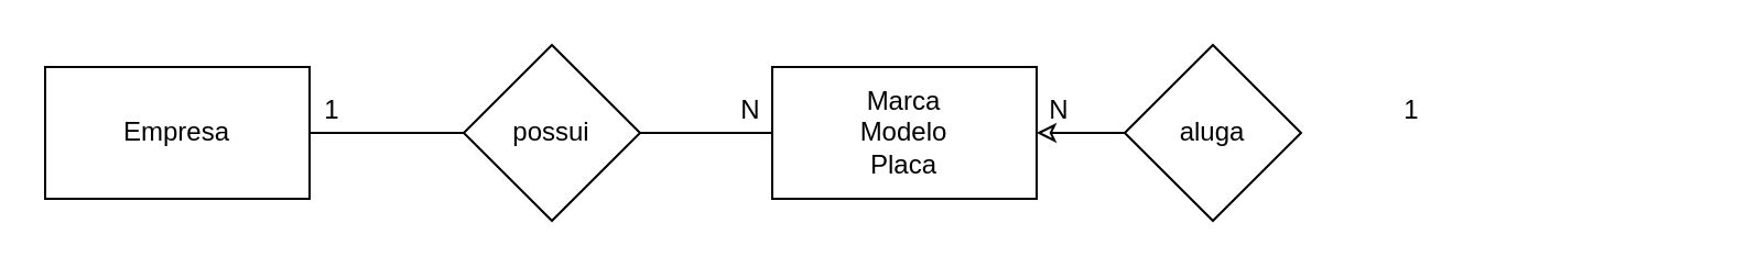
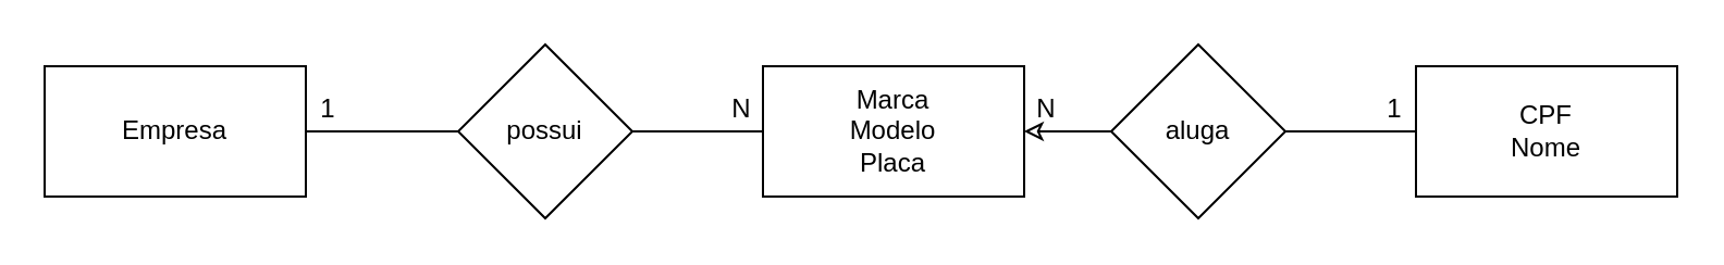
  <mxCell id="0" />
  <mxCell id="1" parent="0" />
  <mxCell id="2" style="edgeStyle=orthogonalEdgeStyle;rounded=0;orthogonalLoop=1;jettySize=auto;html=1;exitX=1;exitY=0.5;exitDx=0;exitDy=0;endArrow=none;endFill=0;" parent="1" source="3" edge="1"><mxGeometry relative="1" as="geometry"><mxPoint x="210" y="60" as="targetPoint" /></mxGeometry></mxCell>
  <mxCell id="3" value="Empresa" style="rounded=0;whiteSpace=wrap;html=1;" parent="1" vertex="1"><mxGeometry x="20" y="30" width="120" height="60" as="geometry" /></mxCell>
  <mxCell id="4" style="edgeStyle=orthogonalEdgeStyle;rounded=0;orthogonalLoop=1;jettySize=auto;html=1;exitX=1;exitY=0.5;exitDx=0;exitDy=0;entryX=0;entryY=0.5;entryDx=0;entryDy=0;endArrow=none;endFill=0;" parent="1" source="5" target="7" edge="1"><mxGeometry relative="1" as="geometry" /></mxCell>
  <mxCell id="5" value="possui" style="rhombus;whiteSpace=wrap;html=1;" parent="1" vertex="1"><mxGeometry x="210" y="20" width="80" height="80" as="geometry" /></mxCell>
  <mxCell id="6" value="1" style="text;html=1;align=center;verticalAlign=middle;resizable=0;points=[];autosize=1;" parent="1" vertex="1"><mxGeometry x="140" y="40" width="20" height="20" as="geometry" /></mxCell>
  <mxCell id="7" value="&lt;span&gt;Marca&lt;/span&gt;&lt;br&gt;&lt;span&gt;Modelo&lt;/span&gt;&lt;br&gt;&lt;span&gt;Placa&lt;/span&gt;" style="rounded=0;whiteSpace=wrap;html=1;" parent="1" vertex="1"><mxGeometry x="350" y="30" width="120" height="60" as="geometry" /></mxCell>
  <mxCell id="8" value="N" style="text;html=1;align=center;verticalAlign=middle;resizable=0;points=[];autosize=1;" parent="1" vertex="1"><mxGeometry x="330" y="40" width="20" height="20" as="geometry" /></mxCell>
+ <mxCell id="9" value="CPF&lt;br&gt;Nome" style="rounded=0;whiteSpace=wrap;html=1;" parent="1" vertex="1"><mxGeometry x="650" y="30" width="120" height="60" as="geometry" /></mxCell>
+ <mxCell id="10" style="edgeStyle=orthogonalEdgeStyle;rounded=0;orthogonalLoop=1;jettySize=auto;html=1;exitX=1;exitY=0.5;exitDx=0;exitDy=0;entryX=0;entryY=0.5;entryDx=0;entryDy=0;endArrow=none;endFill=0;" parent="1" source="12" target="9" edge="1"><mxGeometry relative="1" as="geometry" /></mxCell>
  <mxCell id="11" style="edgeStyle=orthogonalEdgeStyle;rounded=0;orthogonalLoop=1;jettySize=auto;html=1;exitX=0;exitY=0.5;exitDx=0;exitDy=0;entryX=1;entryY=0.5;entryDx=0;entryDy=0;endArrow=classic;endFill=0;" parent="1" source="12" target="7" edge="1"><mxGeometry relative="1" as="geometry" /></mxCell>
  <mxCell id="12" value="aluga" style="rhombus;whiteSpace=wrap;html=1;" parent="1" vertex="1"><mxGeometry x="510" y="20" width="80" height="80" as="geometry" /></mxCell>
  <mxCell id="13" value="1" style="text;html=1;align=center;verticalAlign=middle;resizable=0;points=[];autosize=1;" parent="1" vertex="1"><mxGeometry x="630" y="40" width="20" height="20" as="geometry" /></mxCell>
  <mxCell id="14" value="N" style="text;html=1;align=center;verticalAlign=middle;resizable=0;points=[];autosize=1;" parent="1" vertex="1"><mxGeometry x="470" y="40" width="20" height="20" as="geometry" /></mxCell>
